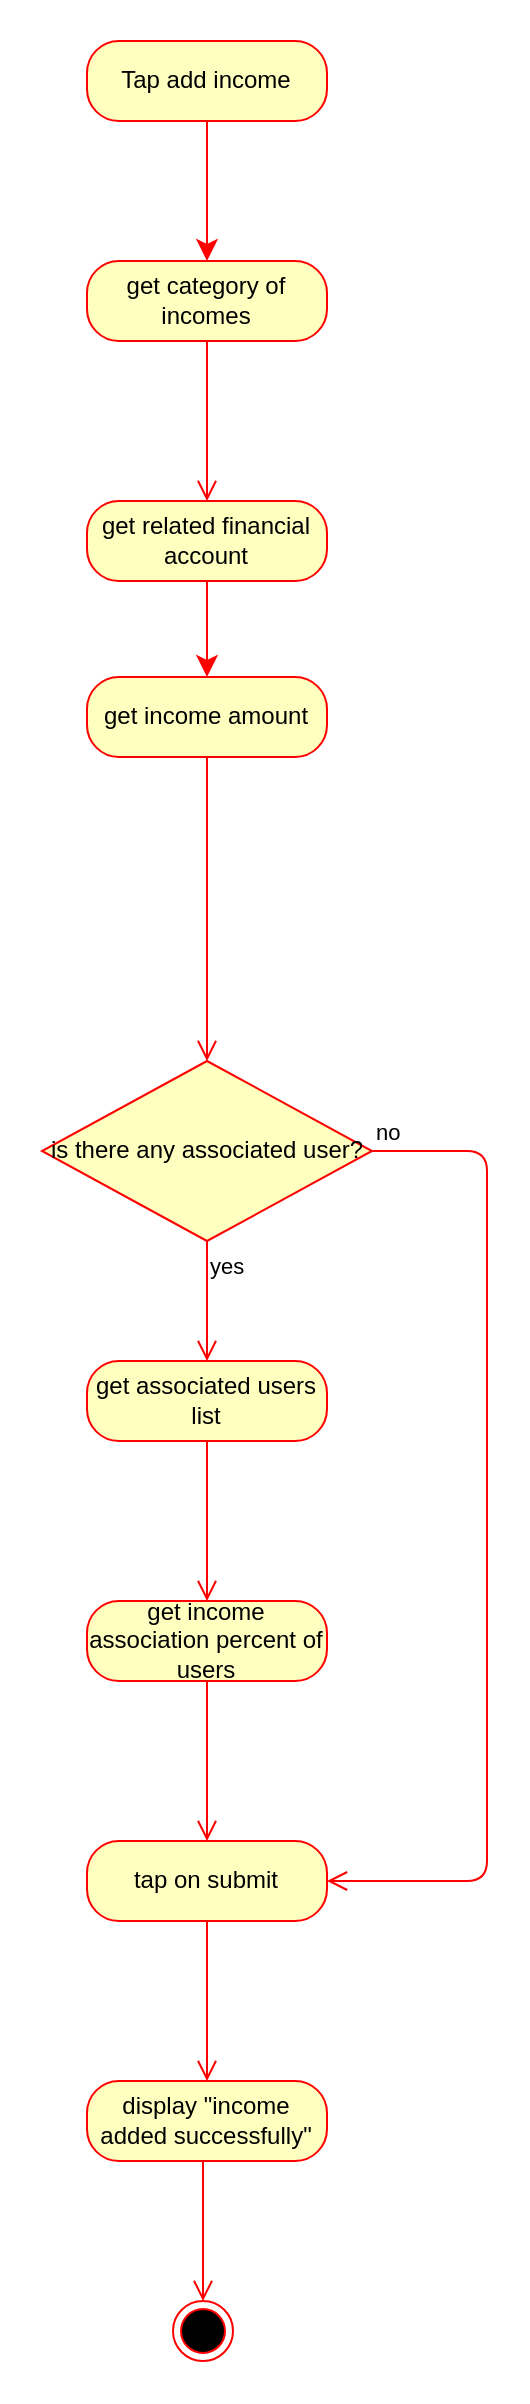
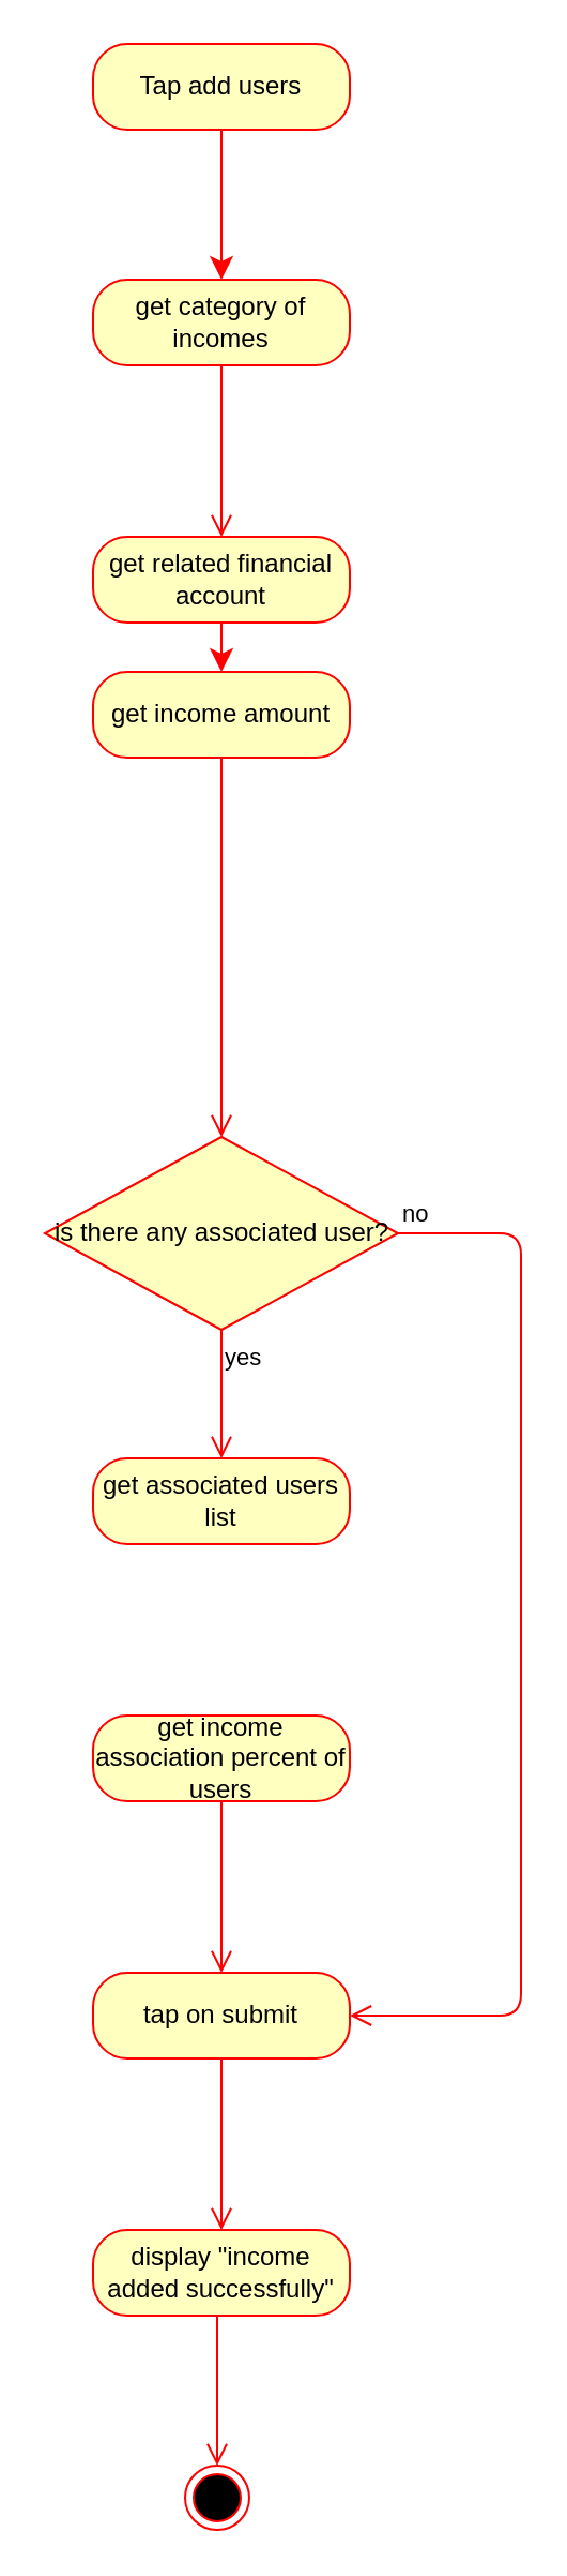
  <mxCell id="0" />
  <mxCell id="1" parent="0" />
- <mxCell id="2" value="Tap add income" style="rounded=1;whiteSpace=wrap;html=1;arcSize=40;fontColor=#000000;fillColor=#ffffc0;strokeColor=#ff0000;" parent="1" vertex="1"><mxGeometry x="43" y="20" width="120" height="40" as="geometry" /></mxCell>
+ <mxCell id="2" value="Tap add users" style="rounded=1;whiteSpace=wrap;html=1;arcSize=40;fontColor=#000000;fillColor=#ffffc0;strokeColor=#ff0000;" parent="1" vertex="1"><mxGeometry x="43" y="20" width="120" height="40" as="geometry" /></mxCell>
  <mxCell id="3" value="" style="edgeStyle=orthogonalEdgeStyle;html=1;verticalAlign=bottom;endArrow=classic;endSize=8;strokeColor=#ff0000;entryX=0.5;entryY=0;entryDx=0;entryDy=0;" parent="1" source="2" target="4" edge="1"><mxGeometry relative="1" as="geometry"><mxPoint x="103" y="120" as="targetPoint" /></mxGeometry></mxCell>
  <mxCell id="4" value="get category of incomes" style="rounded=1;whiteSpace=wrap;html=1;arcSize=40;fontColor=#000000;fillColor=#ffffc0;strokeColor=#ff0000;" parent="1" vertex="1"><mxGeometry x="43" y="130" width="120" height="40" as="geometry" /></mxCell>
  <mxCell id="5" value="" style="edgeStyle=orthogonalEdgeStyle;html=1;verticalAlign=bottom;endArrow=open;endSize=8;strokeColor=#ff0000;entryX=0.5;entryY=0;entryDx=0;entryDy=0;" parent="1" source="4" target="6" edge="1"><mxGeometry relative="1" as="geometry"><mxPoint x="103" y="240" as="targetPoint" /></mxGeometry></mxCell>
  <mxCell id="6" value="get related financial account" style="rounded=1;whiteSpace=wrap;html=1;arcSize=40;fontColor=#000000;fillColor=#ffffc0;strokeColor=#ff0000;" parent="1" vertex="1"><mxGeometry x="43" y="250" width="120" height="40" as="geometry" /></mxCell>
  <mxCell id="7" value="is there any associated user?" style="rhombus;whiteSpace=wrap;html=1;fillColor=#ffffc0;strokeColor=#ff0000;" parent="1" vertex="1"><mxGeometry x="20.5" y="530" width="165" height="90" as="geometry" /></mxCell>
  <mxCell id="8" value="no" style="edgeStyle=orthogonalEdgeStyle;html=1;align=left;verticalAlign=bottom;endArrow=open;endSize=8;strokeColor=#ff0000;entryX=1;entryY=0.5;entryDx=0;entryDy=0;" parent="1" source="7" target="14" edge="1"><mxGeometry x="-1" relative="1" as="geometry"><mxPoint x="253" y="575" as="targetPoint" /><Array as="points"><mxPoint x="243" y="575" /><mxPoint x="243" y="940" /></Array></mxGeometry></mxCell>
  <mxCell id="9" value="yes" style="edgeStyle=orthogonalEdgeStyle;html=1;align=left;verticalAlign=top;endArrow=open;endSize=8;strokeColor=#ff0000;entryX=0.5;entryY=0;entryDx=0;entryDy=0;" parent="1" source="7" target="10" edge="1"><mxGeometry x="-1" relative="1" as="geometry"><mxPoint x="103" y="670" as="targetPoint" /></mxGeometry></mxCell>
  <mxCell id="10" value="get associated users list" style="rounded=1;whiteSpace=wrap;html=1;arcSize=40;fontColor=#000000;fillColor=#ffffc0;strokeColor=#ff0000;" parent="1" vertex="1"><mxGeometry x="43" y="680" width="120" height="40" as="geometry" /></mxCell>
- <mxCell id="11" value="" style="edgeStyle=orthogonalEdgeStyle;html=1;verticalAlign=bottom;endArrow=open;endSize=8;strokeColor=#ff0000;entryX=0.5;entryY=0;entryDx=0;entryDy=0;" parent="1" source="10" target="12" edge="1"><mxGeometry relative="1" as="geometry"><mxPoint x="103" y="790" as="targetPoint" /></mxGeometry></mxCell>
  <mxCell id="12" value="get income association percent of users" style="rounded=1;whiteSpace=wrap;html=1;arcSize=40;fontColor=#000000;fillColor=#ffffc0;strokeColor=#ff0000;" parent="1" vertex="1"><mxGeometry x="43" y="800" width="120" height="40" as="geometry" /></mxCell>
  <mxCell id="13" value="" style="edgeStyle=orthogonalEdgeStyle;html=1;verticalAlign=bottom;endArrow=open;endSize=8;strokeColor=#ff0000;entryX=0.5;entryY=0;entryDx=0;entryDy=0;" parent="1" source="12" target="14" edge="1"><mxGeometry relative="1" as="geometry"><mxPoint x="103" y="900" as="targetPoint" /></mxGeometry></mxCell>
  <mxCell id="14" value="tap on submit" style="rounded=1;whiteSpace=wrap;html=1;arcSize=40;fontColor=#000000;fillColor=#ffffc0;strokeColor=#ff0000;" parent="1" vertex="1"><mxGeometry x="43" y="920" width="120" height="40" as="geometry" /></mxCell>
  <mxCell id="15" value="" style="edgeStyle=orthogonalEdgeStyle;html=1;verticalAlign=bottom;endArrow=open;endSize=8;strokeColor=#ff0000;entryX=0.5;entryY=0;entryDx=0;entryDy=0;" parent="1" source="14" target="16" edge="1"><mxGeometry relative="1" as="geometry"><mxPoint x="103" y="1030" as="targetPoint" /></mxGeometry></mxCell>
  <mxCell id="16" value="display &quot;income added successfully&quot;" style="rounded=1;whiteSpace=wrap;html=1;arcSize=40;fontColor=#000000;fillColor=#ffffc0;strokeColor=#ff0000;" parent="1" vertex="1"><mxGeometry x="43" y="1040" width="120" height="40" as="geometry" /></mxCell>
  <mxCell id="17" value="" style="edgeStyle=orthogonalEdgeStyle;html=1;verticalAlign=bottom;endArrow=open;endSize=8;strokeColor=#ff0000;" parent="1" source="16" target="18" edge="1"><mxGeometry relative="1" as="geometry"><mxPoint x="103" y="1140" as="targetPoint" /><Array as="points"><mxPoint x="101" y="1100" /><mxPoint x="101" y="1100" /></Array></mxGeometry></mxCell>
  <mxCell id="18" value="" style="ellipse;html=1;shape=endState;fillColor=#000000;strokeColor=#ff0000;" parent="1" vertex="1"><mxGeometry x="86" y="1150" width="30" height="30" as="geometry" /></mxCell>
- <mxCell id="19" value="get income amount" style="rounded=1;whiteSpace=wrap;html=1;arcSize=40;fontColor=#000000;fillColor=#ffffc0;strokeColor=#ff0000;" parent="1" vertex="1"><mxGeometry x="43" y="338" width="120" height="40" as="geometry" /></mxCell>
+ <mxCell id="19" value="get income amount" style="rounded=1;whiteSpace=wrap;html=1;arcSize=40;fontColor=#000000;fillColor=#ffffc0;strokeColor=#ff0000;" parent="1" vertex="1"><mxGeometry x="43" y="313" width="120" height="40" as="geometry" /></mxCell>
  <mxCell id="20" value="" style="edgeStyle=orthogonalEdgeStyle;html=1;verticalAlign=bottom;endArrow=open;endSize=8;strokeColor=#ff0000;" parent="1" source="19" edge="1" target="7"><mxGeometry relative="1" as="geometry"><mxPoint x="103" y="438" as="targetPoint" /></mxGeometry></mxCell>
  <mxCell id="21" value="" style="edgeStyle=orthogonalEdgeStyle;html=1;verticalAlign=bottom;endArrow=classic;endSize=8;strokeColor=#ff0000;entryX=0.5;entryY=0;entryDx=0;entryDy=0;exitX=0.5;exitY=1;exitDx=0;exitDy=0;" parent="1" source="6" target="19" edge="1"><mxGeometry relative="1" as="geometry"><mxPoint x="53.143" y="380.095" as="targetPoint" /><mxPoint x="53.143" y="300" as="sourcePoint" /><Array as="points"><mxPoint x="103" y="300" /><mxPoint x="103" y="300" /></Array></mxGeometry></mxCell>
